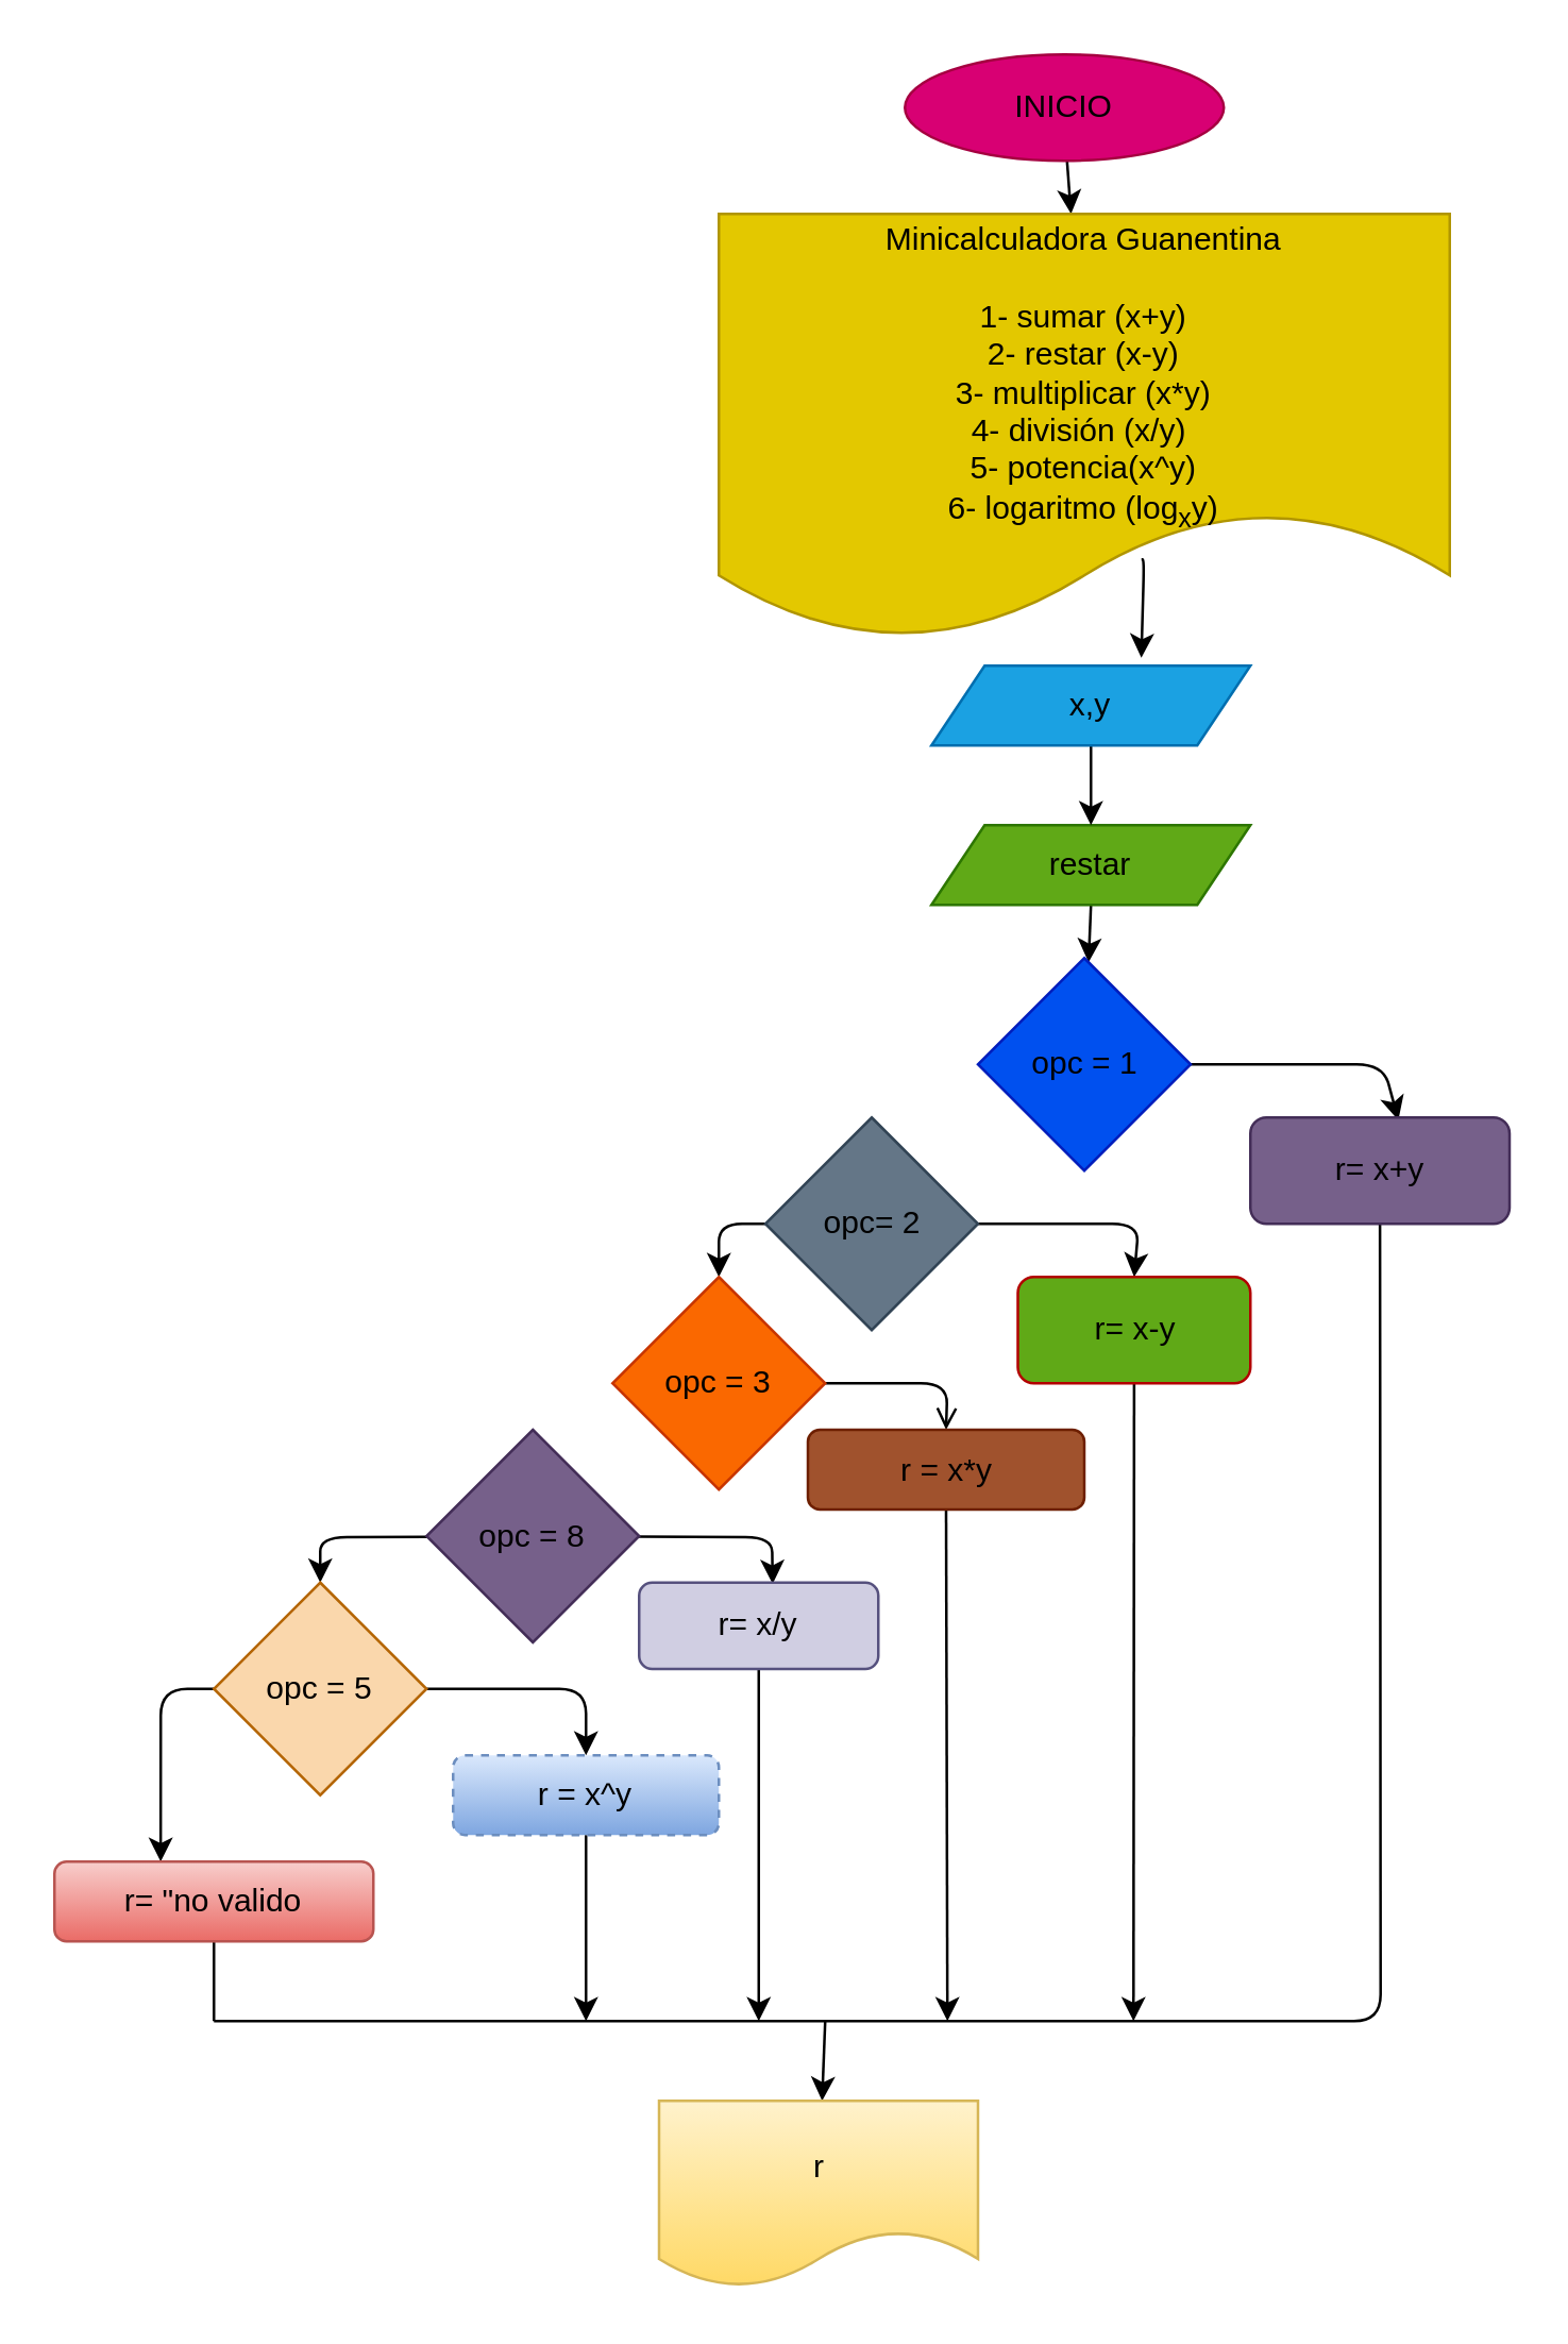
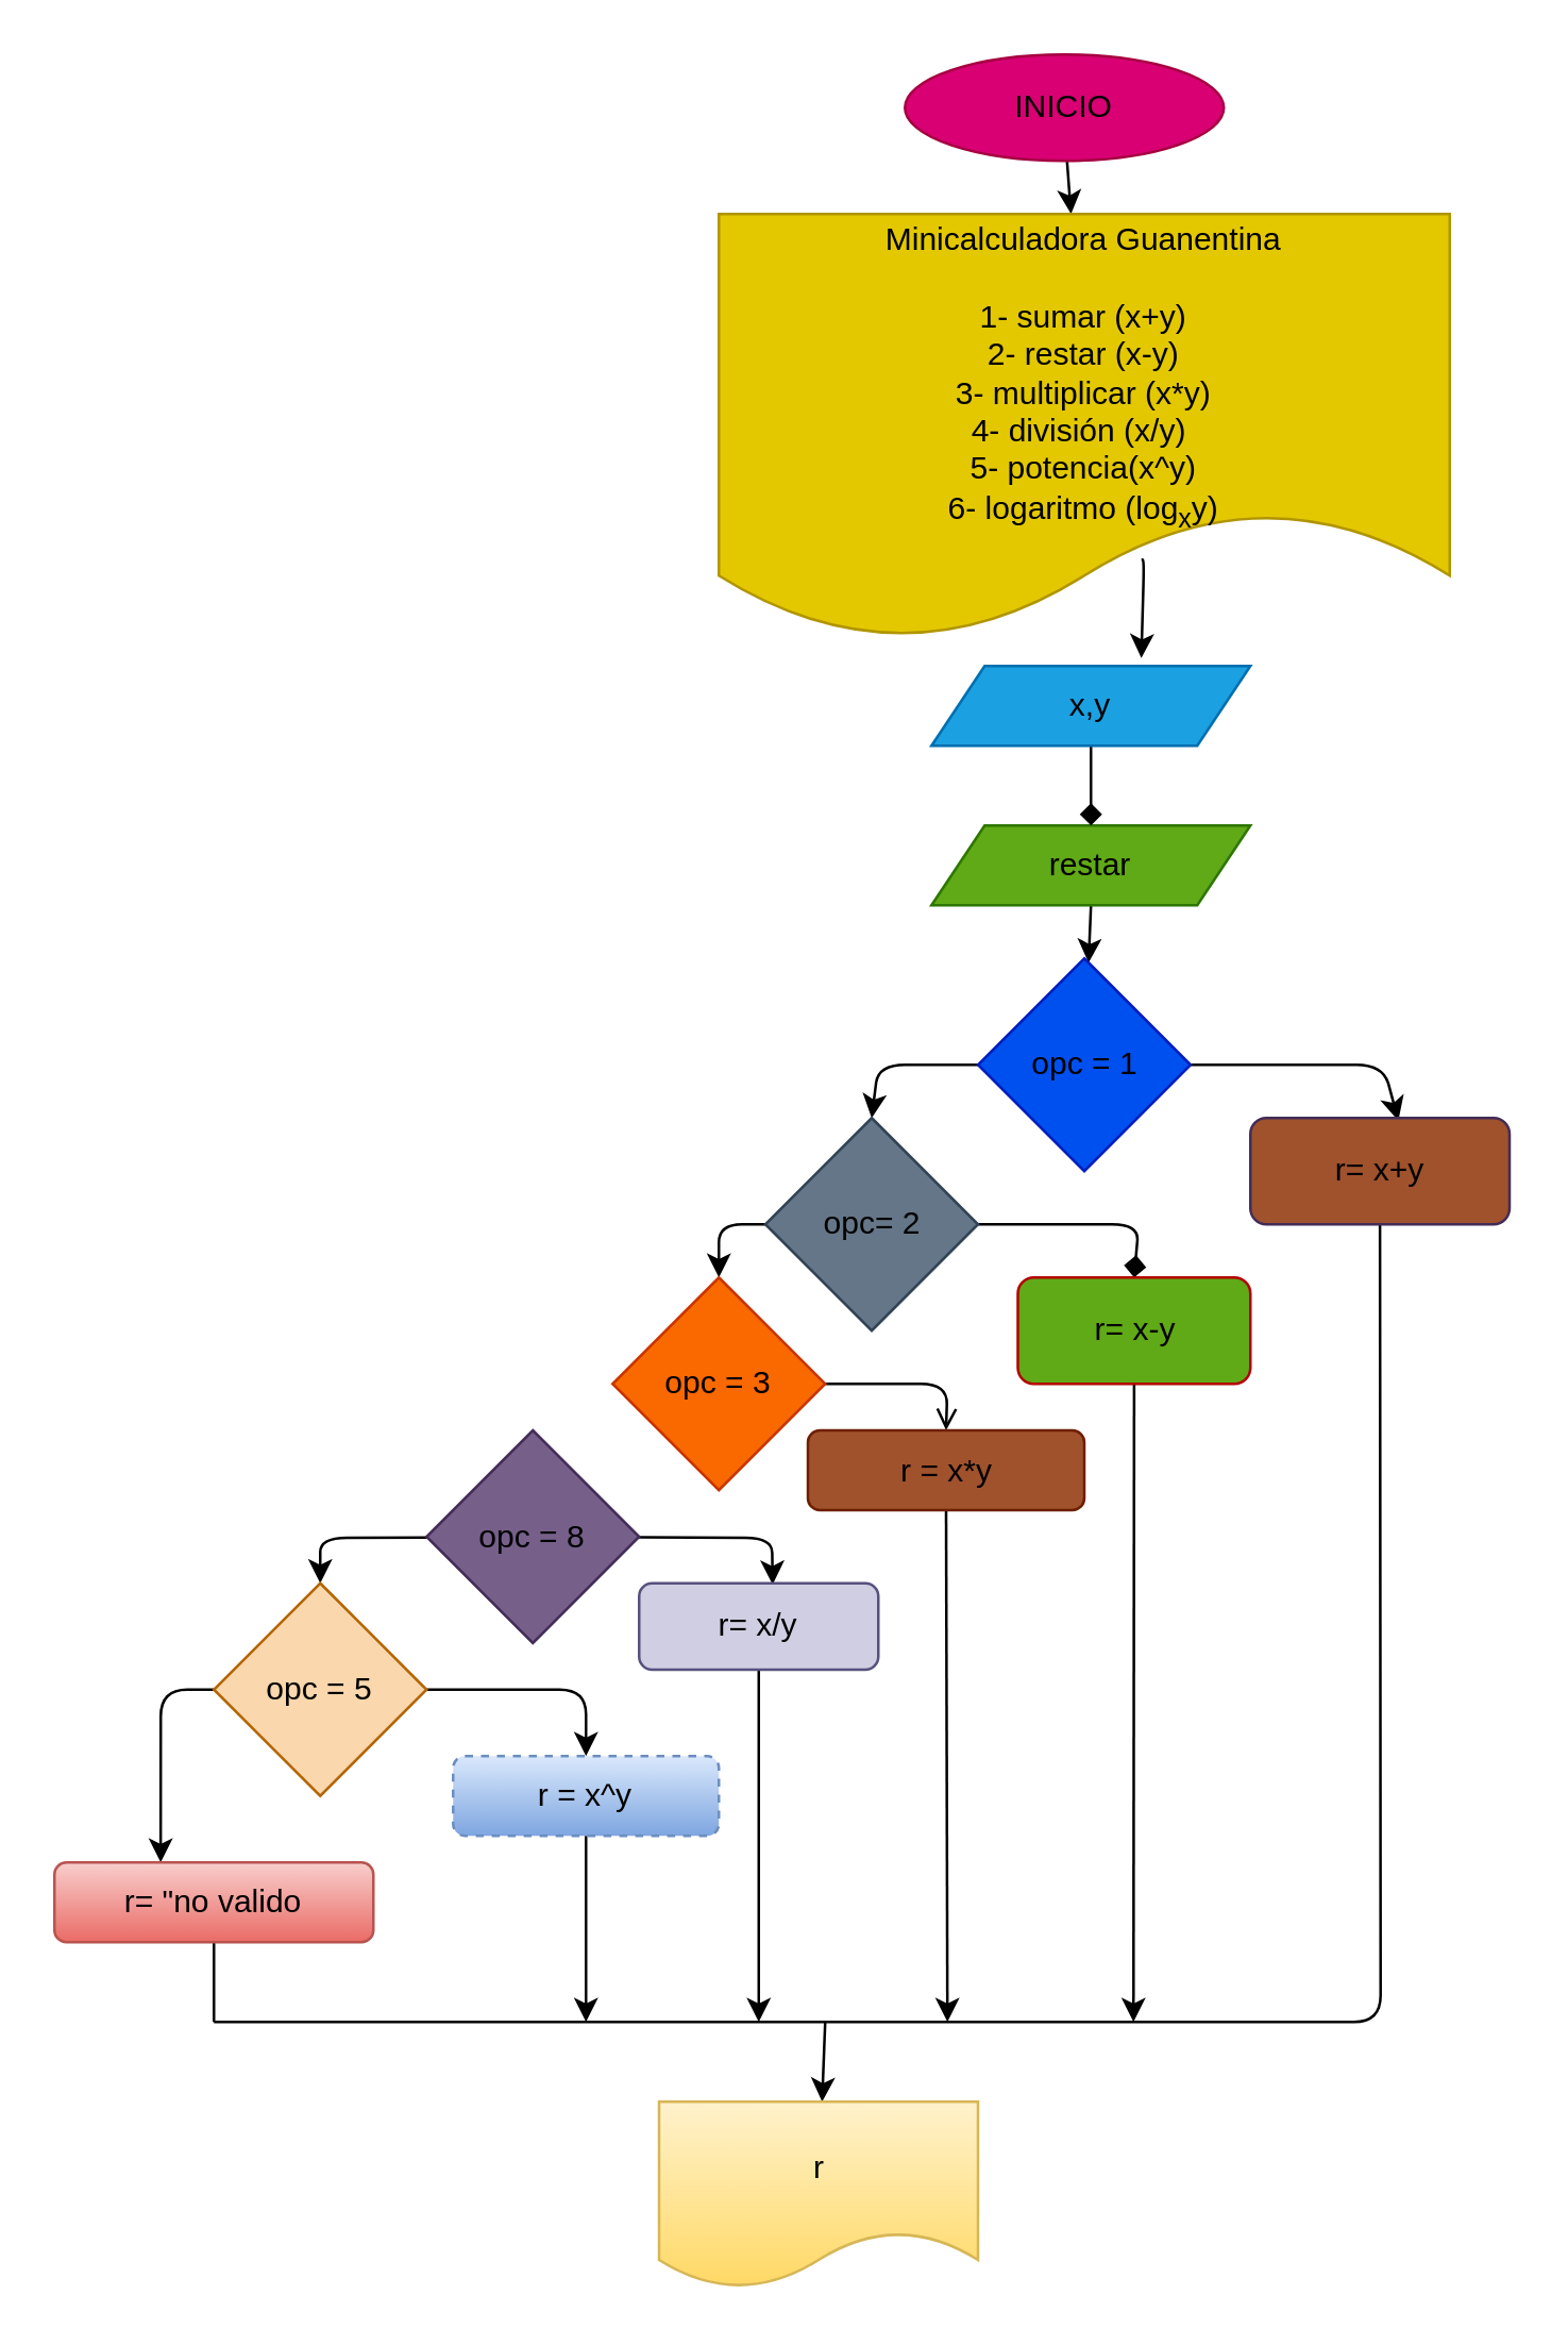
  <mxCell id="0" />
  <mxCell id="1" parent="0" />
  <mxCell id="2" value="" style="edgeStyle=none;html=1;fontColor=#000000;" edge="1" parent="1" source="3" target="4"><mxGeometry relative="1" as="geometry" /></mxCell>
  <mxCell id="3" value="&lt;font color=&quot;#000000&quot;&gt;INICIO&lt;/font&gt;" style="ellipse;whiteSpace=wrap;html=1;fillColor=#d80073;fontColor=#ffffff;strokeColor=#A50040;" parent="1" vertex="1"><mxGeometry x="340" y="20" width="120" height="40" as="geometry" /></mxCell>
  <mxCell id="4" value="&lt;div style=&quot;text-align: left;&quot;&gt;&lt;span style=&quot;color: rgb(0, 0, 0); background-color: initial;&quot;&gt;&lt;br&gt;&lt;/span&gt;&lt;/div&gt;&lt;div style=&quot;text-align: left;&quot;&gt;&lt;span style=&quot;color: rgb(0, 0, 0); background-color: initial;&quot;&gt;&lt;br&gt;&lt;/span&gt;&lt;/div&gt;&lt;div style=&quot;text-align: left;&quot;&gt;&lt;span style=&quot;color: rgb(0, 0, 0); background-color: initial;&quot;&gt;&lt;br&gt;&lt;/span&gt;&lt;/div&gt;&lt;div style=&quot;text-align: left;&quot;&gt;&lt;span style=&quot;background-color: initial; color: rgb(0, 0, 0);&quot;&gt;Minicalculadora Guanentina&lt;/span&gt;&lt;br&gt;&lt;/div&gt;&lt;font color=&quot;#000000&quot;&gt;&lt;br&gt;1- sumar (x+y)&lt;br&gt;2- restar (x-y)&lt;br&gt;3- multiplicar (x*y)&lt;br&gt;4- división (x/y)&amp;nbsp;&lt;br&gt;5- potencia(x^y)&lt;br&gt;&lt;/font&gt;&lt;span style=&quot;background-color: initial; text-align: right; color: rgb(0, 0, 0);&quot;&gt;6- logaritmo (&lt;/span&gt;&lt;span style=&quot;color: rgb(0, 0, 0); text-align: right; background-color: initial;&quot;&gt;log&lt;/span&gt;&lt;sub style=&quot;color: rgb(0, 0, 0); text-align: right; background-color: initial;&quot;&gt;x&lt;/sub&gt;&lt;span style=&quot;background-color: initial; text-align: right; color: rgb(0, 0, 0);&quot;&gt;y)&lt;/span&gt;&lt;font color=&quot;#000000&quot;&gt;&lt;br&gt;&lt;/font&gt;&lt;br&gt;&lt;font color=&quot;#000000&quot;&gt;&lt;div style=&quot;text-align: right;&quot;&gt;&lt;sub style=&quot;background-color: initial;&quot;&gt;&amp;nbsp;&lt;/sub&gt;&lt;sub style=&quot;background-color: initial;&quot;&gt;&amp;nbsp;&amp;nbsp;&lt;/sub&gt;&lt;/div&gt;&lt;/font&gt;" style="shape=document;whiteSpace=wrap;html=1;boundedLbl=1;fillColor=#e3c800;fontColor=#000000;strokeColor=#B09500;" parent="1" vertex="1"><mxGeometry x="270" y="80" width="275" height="160" as="geometry" /></mxCell>
  <mxCell id="5" style="edgeStyle=none;html=1;exitX=0.5;exitY=1;exitDx=0;exitDy=0;fontColor=#000000;" edge="1" parent="1" source="6" target="12"><mxGeometry relative="1" as="geometry" /></mxCell>
  <mxCell id="6" value="&lt;font color=&quot;#000000&quot;&gt;restar&lt;/font&gt;" style="shape=parallelogram;perimeter=parallelogramPerimeter;whiteSpace=wrap;html=1;fixedSize=1;fillColor=#60a917;fontColor=#ffffff;strokeColor=#2D7600;" parent="1" vertex="1"><mxGeometry x="350" y="310" width="120" height="30" as="geometry" /></mxCell>
- <mxCell id="7" style="edgeStyle=none;html=1;exitX=0.5;exitY=1;exitDx=0;exitDy=0;fontColor=#000000;" edge="1" parent="1" source="9" target="6"><mxGeometry relative="1" as="geometry" /></mxCell>
+ <mxCell id="7" style="edgeStyle=none;html=1;exitX=0.5;exitY=1;exitDx=0;exitDy=0;fontColor=#000000;endArrow=diamond;" edge="1" parent="1" source="9" target="6"><mxGeometry relative="1" as="geometry" /></mxCell>
  <mxCell id="8" style="edgeStyle=none;html=1;fontColor=#000000;entryX=0.658;entryY=-0.1;entryDx=0;entryDy=0;entryPerimeter=0;" edge="1" parent="1" target="9"><mxGeometry relative="1" as="geometry"><mxPoint x="450" y="260" as="targetPoint" /><mxPoint x="429" y="210" as="sourcePoint" /><Array as="points"><mxPoint x="430" y="210" /></Array></mxGeometry></mxCell>
  <mxCell id="9" value="&lt;font color=&quot;#000000&quot;&gt;x,y&lt;/font&gt;" style="shape=parallelogram;perimeter=parallelogramPerimeter;whiteSpace=wrap;html=1;fixedSize=1;fillColor=#1ba1e2;fontColor=#ffffff;strokeColor=#006EAF;" vertex="1" parent="1"><mxGeometry x="350" y="250" width="120" height="30" as="geometry" /></mxCell>
  <mxCell id="10" style="edgeStyle=none;html=1;entryX=0.571;entryY=0.025;entryDx=0;entryDy=0;entryPerimeter=0;fontColor=#000000;" edge="1" parent="1" source="12" target="14"><mxGeometry relative="1" as="geometry"><Array as="points"><mxPoint x="520" y="400" /></Array></mxGeometry></mxCell>
+ <mxCell id="11" style="edgeStyle=none;html=1;exitX=0;exitY=0.5;exitDx=0;exitDy=0;entryX=0.5;entryY=0;entryDx=0;entryDy=0;fontColor=#000000;" edge="1" parent="1" source="12" target="17"><mxGeometry relative="1" as="geometry"><Array as="points"><mxPoint x="330" y="400" /></Array></mxGeometry></mxCell>
  <mxCell id="12" value="&lt;font color=&quot;#000000&quot;&gt;opc = 1&lt;/font&gt;" style="rhombus;whiteSpace=wrap;html=1;fillColor=#0050ef;fontColor=#ffffff;strokeColor=#001DBC;" vertex="1" parent="1"><mxGeometry x="367.5" y="360" width="80" height="80" as="geometry" /></mxCell>
  <mxCell id="13" style="edgeStyle=none;html=1;exitX=0.5;exitY=1;exitDx=0;exitDy=0;fontColor=#000000;endArrow=none;endFill=0;" edge="1" parent="1" source="14"><mxGeometry relative="1" as="geometry"><mxPoint x="80" y="760" as="targetPoint" /><Array as="points"><mxPoint x="519" y="760" /></Array></mxGeometry></mxCell>
- <mxCell id="14" value="&lt;font color=&quot;#000000&quot;&gt;r= x+y&lt;/font&gt;" style="rounded=1;whiteSpace=wrap;html=1;fontColor=#ffffff;fillColor=#76608a;strokeColor=#432D57;" vertex="1" parent="1"><mxGeometry x="470" y="420" width="97.5" height="40" as="geometry" /></mxCell>
- <mxCell id="15" style="edgeStyle=none;html=1;entryX=0.5;entryY=0;entryDx=0;entryDy=0;fontColor=#000000;" edge="1" parent="1" source="17" target="19"><mxGeometry relative="1" as="geometry"><Array as="points"><mxPoint x="428" y="460" /></Array></mxGeometry></mxCell>
+ <mxCell id="14" value="&lt;font color=&quot;#000000&quot;&gt;r= x+y&lt;/font&gt;" style="rounded=1;whiteSpace=wrap;html=1;fontColor=#ffffff;fillColor=#a0522d;strokeColor=#432D57;" vertex="1" parent="1"><mxGeometry x="470" y="420" width="97.5" height="40" as="geometry" /></mxCell>
+ <mxCell id="15" style="edgeStyle=none;html=1;entryX=0.5;entryY=0;entryDx=0;entryDy=0;fontColor=#000000;endArrow=diamond;" edge="1" parent="1" source="17" target="19"><mxGeometry relative="1" as="geometry"><Array as="points"><mxPoint x="428" y="460" /></Array></mxGeometry></mxCell>
  <mxCell id="16" style="edgeStyle=none;html=1;entryX=0.5;entryY=0;entryDx=0;entryDy=0;fontColor=#000000;" edge="1" parent="1" source="17" target="21"><mxGeometry relative="1" as="geometry"><Array as="points"><mxPoint x="270" y="460" /></Array></mxGeometry></mxCell>
  <mxCell id="17" value="&lt;font color=&quot;#000000&quot;&gt;opc= 2&lt;/font&gt;" style="rhombus;whiteSpace=wrap;html=1;fontColor=#ffffff;fillColor=#647687;strokeColor=#314354;" vertex="1" parent="1"><mxGeometry x="287.5" y="420" width="80" height="80" as="geometry" /></mxCell>
  <mxCell id="18" style="edgeStyle=none;html=1;exitX=0.5;exitY=1;exitDx=0;exitDy=0;fontColor=#000000;endArrow=classic;endFill=1;" edge="1" parent="1" source="19"><mxGeometry relative="1" as="geometry"><mxPoint x="426" y="760" as="targetPoint" /></mxGeometry></mxCell>
  <mxCell id="19" value="&lt;font color=&quot;#000000&quot;&gt;r= x-y&lt;/font&gt;" style="rounded=1;whiteSpace=wrap;html=1;fontColor=#ffffff;fillColor=#60a917;strokeColor=#B20000;" vertex="1" parent="1"><mxGeometry x="382.5" y="480" width="87.5" height="40" as="geometry" /></mxCell>
  <mxCell id="20" style="edgeStyle=none;html=1;entryX=0.5;entryY=0;entryDx=0;entryDy=0;fontColor=#000000;endArrow=open;" edge="1" parent="1" source="21" target="23"><mxGeometry relative="1" as="geometry"><Array as="points"><mxPoint x="356" y="520" /></Array></mxGeometry></mxCell>
  <mxCell id="21" value="opc = 3" style="rhombus;whiteSpace=wrap;html=1;fontColor=#000000;fillColor=#fa6800;strokeColor=#C73500;" vertex="1" parent="1"><mxGeometry x="230" y="480" width="80" height="80" as="geometry" /></mxCell>
  <mxCell id="22" style="edgeStyle=none;html=1;exitX=0.5;exitY=1;exitDx=0;exitDy=0;fontColor=#000000;endArrow=classic;endFill=1;" edge="1" parent="1" source="23"><mxGeometry relative="1" as="geometry"><mxPoint x="356" y="760" as="targetPoint" /></mxGeometry></mxCell>
  <mxCell id="23" value="&lt;font color=&quot;#000000&quot;&gt;r = x*y&lt;/font&gt;" style="rounded=1;whiteSpace=wrap;html=1;fontColor=#ffffff;fillColor=#a0522d;strokeColor=#6D1F00;" vertex="1" parent="1"><mxGeometry x="303.5" y="537.5" width="104" height="30" as="geometry" /></mxCell>
  <mxCell id="24" style="edgeStyle=none;html=1;entryX=0.558;entryY=0.015;entryDx=0;entryDy=0;entryPerimeter=0;fontColor=#000000;" edge="1" parent="1" source="26" target="28"><mxGeometry relative="1" as="geometry"><Array as="points"><mxPoint x="290" y="578" /></Array></mxGeometry></mxCell>
  <mxCell id="25" style="edgeStyle=none;html=1;entryX=0.5;entryY=0;entryDx=0;entryDy=0;fontColor=#000000;" edge="1" parent="1" source="26" target="31"><mxGeometry relative="1" as="geometry"><Array as="points"><mxPoint x="120" y="578" /></Array></mxGeometry></mxCell>
  <mxCell id="26" value="&lt;font color=&quot;#000000&quot;&gt;opc = 8&lt;/font&gt;" style="rhombus;whiteSpace=wrap;html=1;fontColor=#ffffff;fillColor=#76608a;strokeColor=#432D57;" vertex="1" parent="1"><mxGeometry x="160" y="537.5" width="80" height="80" as="geometry" /></mxCell>
  <mxCell id="27" style="edgeStyle=none;html=1;exitX=0.5;exitY=1;exitDx=0;exitDy=0;fontColor=#000000;endArrow=classic;endFill=1;" edge="1" parent="1" source="28"><mxGeometry relative="1" as="geometry"><mxPoint x="285" y="760" as="targetPoint" /></mxGeometry></mxCell>
  <mxCell id="28" value="&lt;font color=&quot;#000000&quot;&gt;r= x/y&lt;/font&gt;" style="rounded=1;whiteSpace=wrap;html=1;fillColor=#d0cee2;strokeColor=#56517e;" vertex="1" parent="1"><mxGeometry x="240" y="595" width="90" height="32.5" as="geometry" /></mxCell>
  <mxCell id="29" style="edgeStyle=none;html=1;fontColor=#000000;" edge="1" parent="1" source="31" target="33"><mxGeometry relative="1" as="geometry"><Array as="points"><mxPoint x="220" y="635" /></Array></mxGeometry></mxCell>
  <mxCell id="30" style="edgeStyle=none;html=1;entryX=0.333;entryY=0;entryDx=0;entryDy=0;entryPerimeter=0;fontColor=#000000;endArrow=classic;endFill=1;" edge="1" parent="1" source="31" target="35"><mxGeometry relative="1" as="geometry"><Array as="points"><mxPoint x="60" y="635" /></Array></mxGeometry></mxCell>
  <mxCell id="31" value="&lt;font color=&quot;#000000&quot;&gt;opc = 5&lt;/font&gt;" style="rhombus;whiteSpace=wrap;html=1;fillColor=#fad7ac;strokeColor=#b46504;" vertex="1" parent="1"><mxGeometry x="80" y="595" width="80" height="80" as="geometry" /></mxCell>
  <mxCell id="32" style="edgeStyle=none;html=1;fontColor=#000000;endArrow=classic;endFill=1;" edge="1" parent="1" source="33"><mxGeometry relative="1" as="geometry"><mxPoint x="220" y="760" as="targetPoint" /></mxGeometry></mxCell>
  <mxCell id="33" value="&lt;font color=&quot;#000000&quot;&gt;r = x^y&lt;/font&gt;" style="rounded=1;whiteSpace=wrap;html=1;fillColor=#dae8fc;strokeColor=#6c8ebf;gradientColor=#7ea6e0;dashed=1;" vertex="1" parent="1"><mxGeometry x="170" y="660" width="100" height="30" as="geometry" /></mxCell>
  <mxCell id="34" style="edgeStyle=none;html=1;exitX=0.5;exitY=1;exitDx=0;exitDy=0;fontColor=#000000;endArrow=none;endFill=0;" edge="1" parent="1" source="35"><mxGeometry relative="1" as="geometry"><mxPoint x="80" y="760" as="targetPoint" /></mxGeometry></mxCell>
  <mxCell id="35" value="&lt;font color=&quot;#000000&quot;&gt;r= &quot;no valido&lt;/font&gt;" style="rounded=1;whiteSpace=wrap;html=1;fillColor=#f8cecc;gradientColor=#ea6b66;strokeColor=#b85450;" vertex="1" parent="1"><mxGeometry x="20" y="700" width="120" height="30" as="geometry" /></mxCell>
  <mxCell id="36" style="edgeStyle=none;html=1;fontColor=#000000;endArrow=classic;endFill=1;" edge="1" parent="1" target="37"><mxGeometry relative="1" as="geometry"><mxPoint x="300" y="760" as="targetPoint" /><mxPoint x="310" y="760" as="sourcePoint" /></mxGeometry></mxCell>
  <mxCell id="37" value="&lt;font color=&quot;#000000&quot;&gt;r&lt;/font&gt;" style="shape=document;whiteSpace=wrap;html=1;boundedLbl=1;fillColor=#fff2cc;gradientColor=#ffd966;strokeColor=#d6b656;" vertex="1" parent="1"><mxGeometry x="247.5" y="790" width="120" height="70" as="geometry" /></mxCell>
